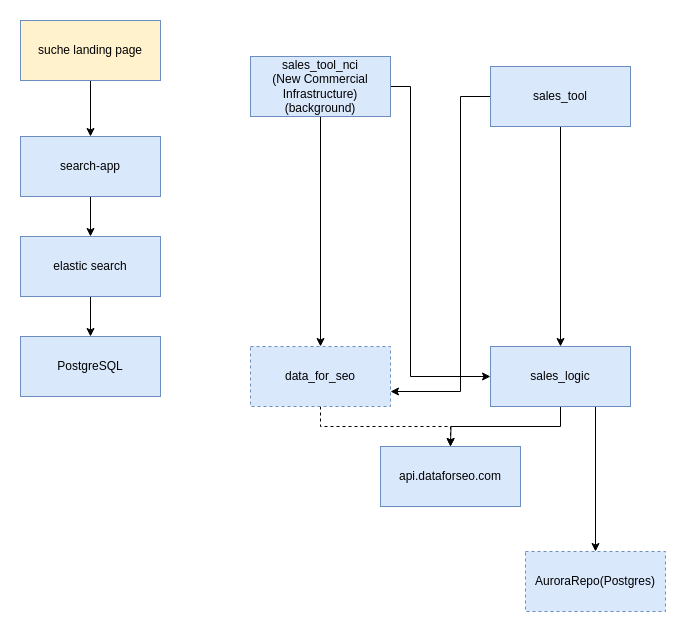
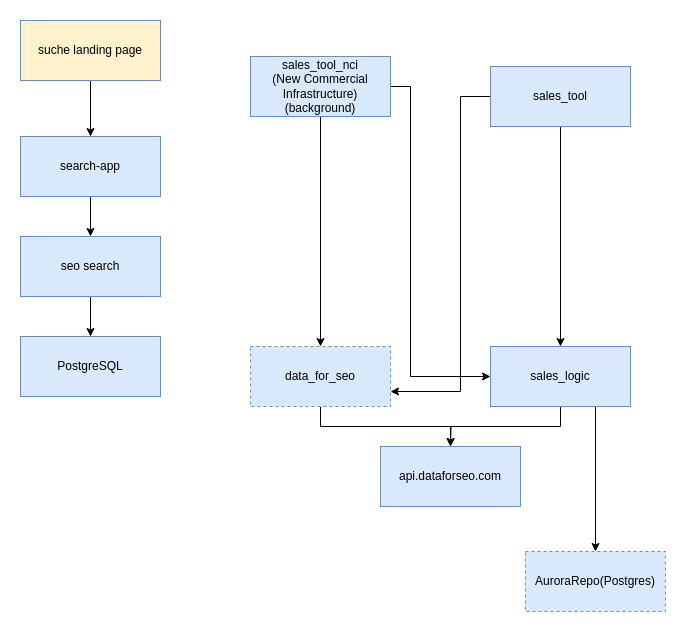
  <mxCell id="0" />
  <mxCell id="1" parent="0" />
  <mxCell id="2" style="edgeStyle=orthogonalEdgeStyle;rounded=0;orthogonalLoop=1;jettySize=auto;html=1;exitX=0.5;exitY=1;exitDx=0;exitDy=0;entryX=0.5;entryY=0;entryDx=0;entryDy=0;" parent="1" source="3" target="5" edge="1"><mxGeometry relative="1" as="geometry" /></mxCell>
  <mxCell id="3" value="suche landing page" style="rounded=0;whiteSpace=wrap;html=1;fillColor=#fff2cc;strokeColor=#6c8ebf;" parent="1" vertex="1"><mxGeometry x="20" y="20" width="140" height="60" as="geometry" /></mxCell>
  <mxCell id="4" style="edgeStyle=orthogonalEdgeStyle;rounded=0;orthogonalLoop=1;jettySize=auto;html=1;exitX=0.5;exitY=1;exitDx=0;exitDy=0;entryX=0.5;entryY=0;entryDx=0;entryDy=0;" parent="1" source="5" target="7" edge="1"><mxGeometry relative="1" as="geometry" /></mxCell>
  <mxCell id="5" value="search-app" style="rounded=0;whiteSpace=wrap;html=1;fillColor=#dae8fc;strokeColor=#6c8ebf;" parent="1" vertex="1"><mxGeometry x="20" y="136" width="140" height="60" as="geometry" /></mxCell>
  <mxCell id="6" style="edgeStyle=orthogonalEdgeStyle;rounded=0;orthogonalLoop=1;jettySize=auto;html=1;exitX=0.5;exitY=1;exitDx=0;exitDy=0;entryX=0.5;entryY=0;entryDx=0;entryDy=0;" parent="1" source="7" target="8" edge="1"><mxGeometry relative="1" as="geometry" /></mxCell>
- <mxCell id="7" value="elastic search" style="rounded=0;whiteSpace=wrap;html=1;fillColor=#dae8fc;strokeColor=#6c8ebf;" parent="1" vertex="1"><mxGeometry x="20" y="236" width="140" height="60" as="geometry" /></mxCell>
+ <mxCell id="7" value="seo search" style="rounded=0;whiteSpace=wrap;html=1;fillColor=#dae8fc;strokeColor=#6c8ebf;" parent="1" vertex="1"><mxGeometry x="20" y="236" width="140" height="60" as="geometry" /></mxCell>
  <mxCell id="8" value="PostgreSQL" style="rounded=0;whiteSpace=wrap;html=1;fillColor=#dae8fc;strokeColor=#6c8ebf;" parent="1" vertex="1"><mxGeometry x="20" y="336" width="140" height="60" as="geometry" /></mxCell>
- <mxCell id="9" style="edgeStyle=orthogonalEdgeStyle;rounded=0;orthogonalLoop=1;jettySize=auto;html=1;exitX=0.5;exitY=1;exitDx=0;exitDy=0;dashed=1;" edge="1" parent="1" source="10" target="20"><mxGeometry relative="1" as="geometry" /></mxCell>
+ <mxCell id="9" style="edgeStyle=orthogonalEdgeStyle;rounded=0;orthogonalLoop=1;jettySize=auto;html=1;exitX=0.5;exitY=1;exitDx=0;exitDy=0;" edge="1" parent="1" source="10" target="20"><mxGeometry relative="1" as="geometry" /></mxCell>
  <mxCell id="10" value="data_for_seo" style="rounded=0;whiteSpace=wrap;html=1;fillColor=#dae8fc;strokeColor=#6c8ebf;dashed=1;" vertex="1" parent="1"><mxGeometry x="250" y="346" width="140" height="60" as="geometry" /></mxCell>
  <mxCell id="11" style="edgeStyle=orthogonalEdgeStyle;rounded=0;orthogonalLoop=1;jettySize=auto;html=1;exitX=0.5;exitY=1;exitDx=0;exitDy=0;entryX=0.5;entryY=0;entryDx=0;entryDy=0;" edge="1" parent="1" source="13" target="10"><mxGeometry relative="1" as="geometry" /></mxCell>
  <mxCell id="12" style="edgeStyle=orthogonalEdgeStyle;rounded=0;orthogonalLoop=1;jettySize=auto;html=1;exitX=1;exitY=0.5;exitDx=0;exitDy=0;entryX=0;entryY=0.5;entryDx=0;entryDy=0;" edge="1" parent="1" source="13" target="19"><mxGeometry relative="1" as="geometry"><Array as="points"><mxPoint x="410" y="86" /><mxPoint x="410" y="376" /></Array></mxGeometry></mxCell>
  <mxCell id="13" value="sales_tool_nci&lt;div&gt;(New Commercial Infrastructure)(background)&lt;/div&gt;" style="rounded=0;whiteSpace=wrap;html=1;fillColor=#dae8fc;strokeColor=#6c8ebf;" vertex="1" parent="1"><mxGeometry x="250" y="56" width="140" height="60" as="geometry" /></mxCell>
  <mxCell id="14" style="edgeStyle=orthogonalEdgeStyle;rounded=0;orthogonalLoop=1;jettySize=auto;html=1;exitX=0.5;exitY=1;exitDx=0;exitDy=0;entryX=0.5;entryY=0;entryDx=0;entryDy=0;" edge="1" parent="1" source="16" target="19"><mxGeometry relative="1" as="geometry" /></mxCell>
  <mxCell id="15" style="edgeStyle=orthogonalEdgeStyle;rounded=0;orthogonalLoop=1;jettySize=auto;html=1;exitX=0;exitY=0.5;exitDx=0;exitDy=0;entryX=1;entryY=0.75;entryDx=0;entryDy=0;" edge="1" parent="1" source="16" target="10"><mxGeometry relative="1" as="geometry"><Array as="points"><mxPoint x="460" y="96" /><mxPoint x="460" y="391" /></Array></mxGeometry></mxCell>
  <mxCell id="16" value="sales_tool" style="rounded=0;whiteSpace=wrap;html=1;fillColor=#dae8fc;strokeColor=#6c8ebf;" vertex="1" parent="1"><mxGeometry x="490" y="66" width="140" height="60" as="geometry" /></mxCell>
  <mxCell id="17" style="edgeStyle=orthogonalEdgeStyle;rounded=0;orthogonalLoop=1;jettySize=auto;html=1;exitX=0.5;exitY=1;exitDx=0;exitDy=0;" edge="1" parent="1" source="19"><mxGeometry relative="1" as="geometry"><mxPoint x="450" y="446" as="targetPoint" /></mxGeometry></mxCell>
  <mxCell id="18" style="edgeStyle=orthogonalEdgeStyle;rounded=0;orthogonalLoop=1;jettySize=auto;html=1;exitX=0.75;exitY=1;exitDx=0;exitDy=0;" edge="1" parent="1" source="19" target="21"><mxGeometry relative="1" as="geometry" /></mxCell>
  <mxCell id="19" value="sales_logic" style="rounded=0;whiteSpace=wrap;html=1;fillColor=#dae8fc;strokeColor=#6c8ebf;" vertex="1" parent="1"><mxGeometry x="490" y="346" width="140" height="60" as="geometry" /></mxCell>
  <mxCell id="20" value="api.dataforseo.com" style="rounded=0;whiteSpace=wrap;html=1;fillColor=#dae8fc;strokeColor=#6c8ebf;" vertex="1" parent="1"><mxGeometry x="380" y="446" width="140" height="60" as="geometry" /></mxCell>
  <mxCell id="21" value="&lt;div&gt;AuroraRepo(Postgres)&lt;br&gt;&lt;/div&gt;" style="rounded=0;whiteSpace=wrap;html=1;fillColor=#dae8fc;strokeColor=#6c8ebf;dashed=1;" vertex="1" parent="1"><mxGeometry x="525" y="551" width="140" height="60" as="geometry" /></mxCell>
